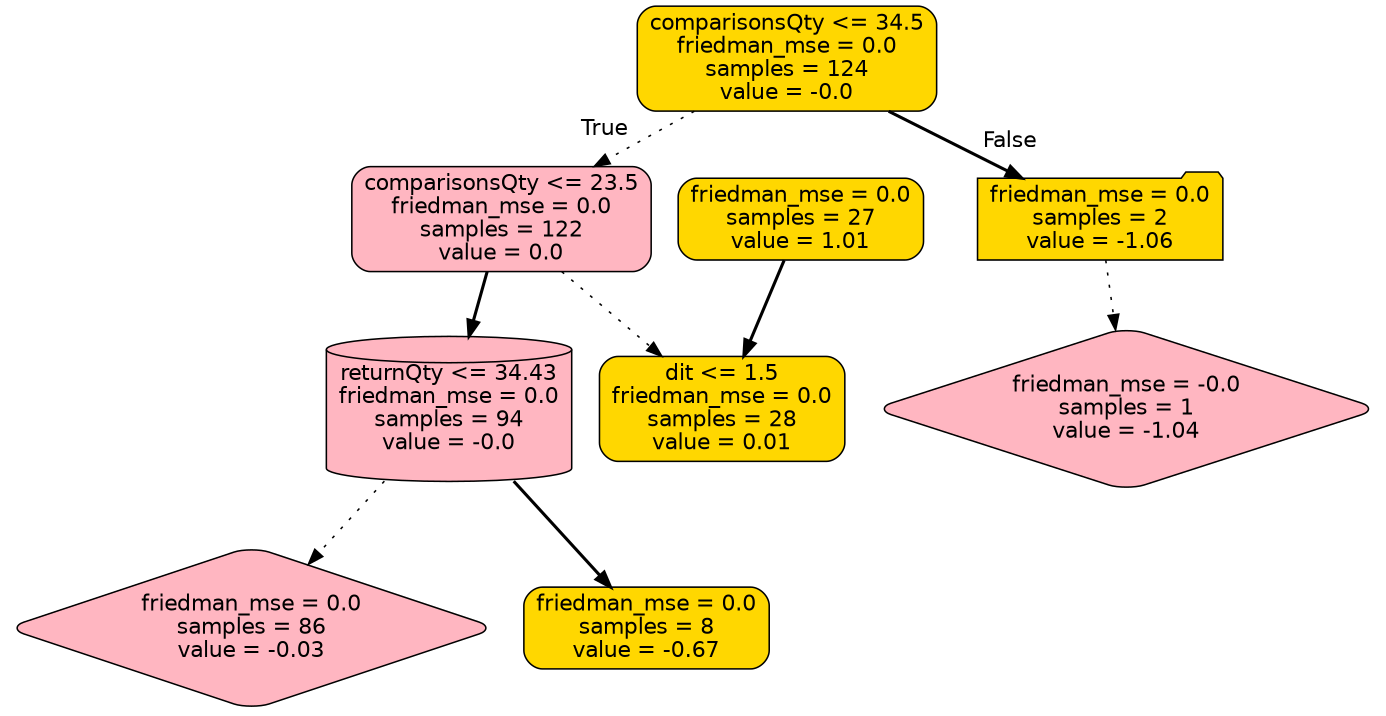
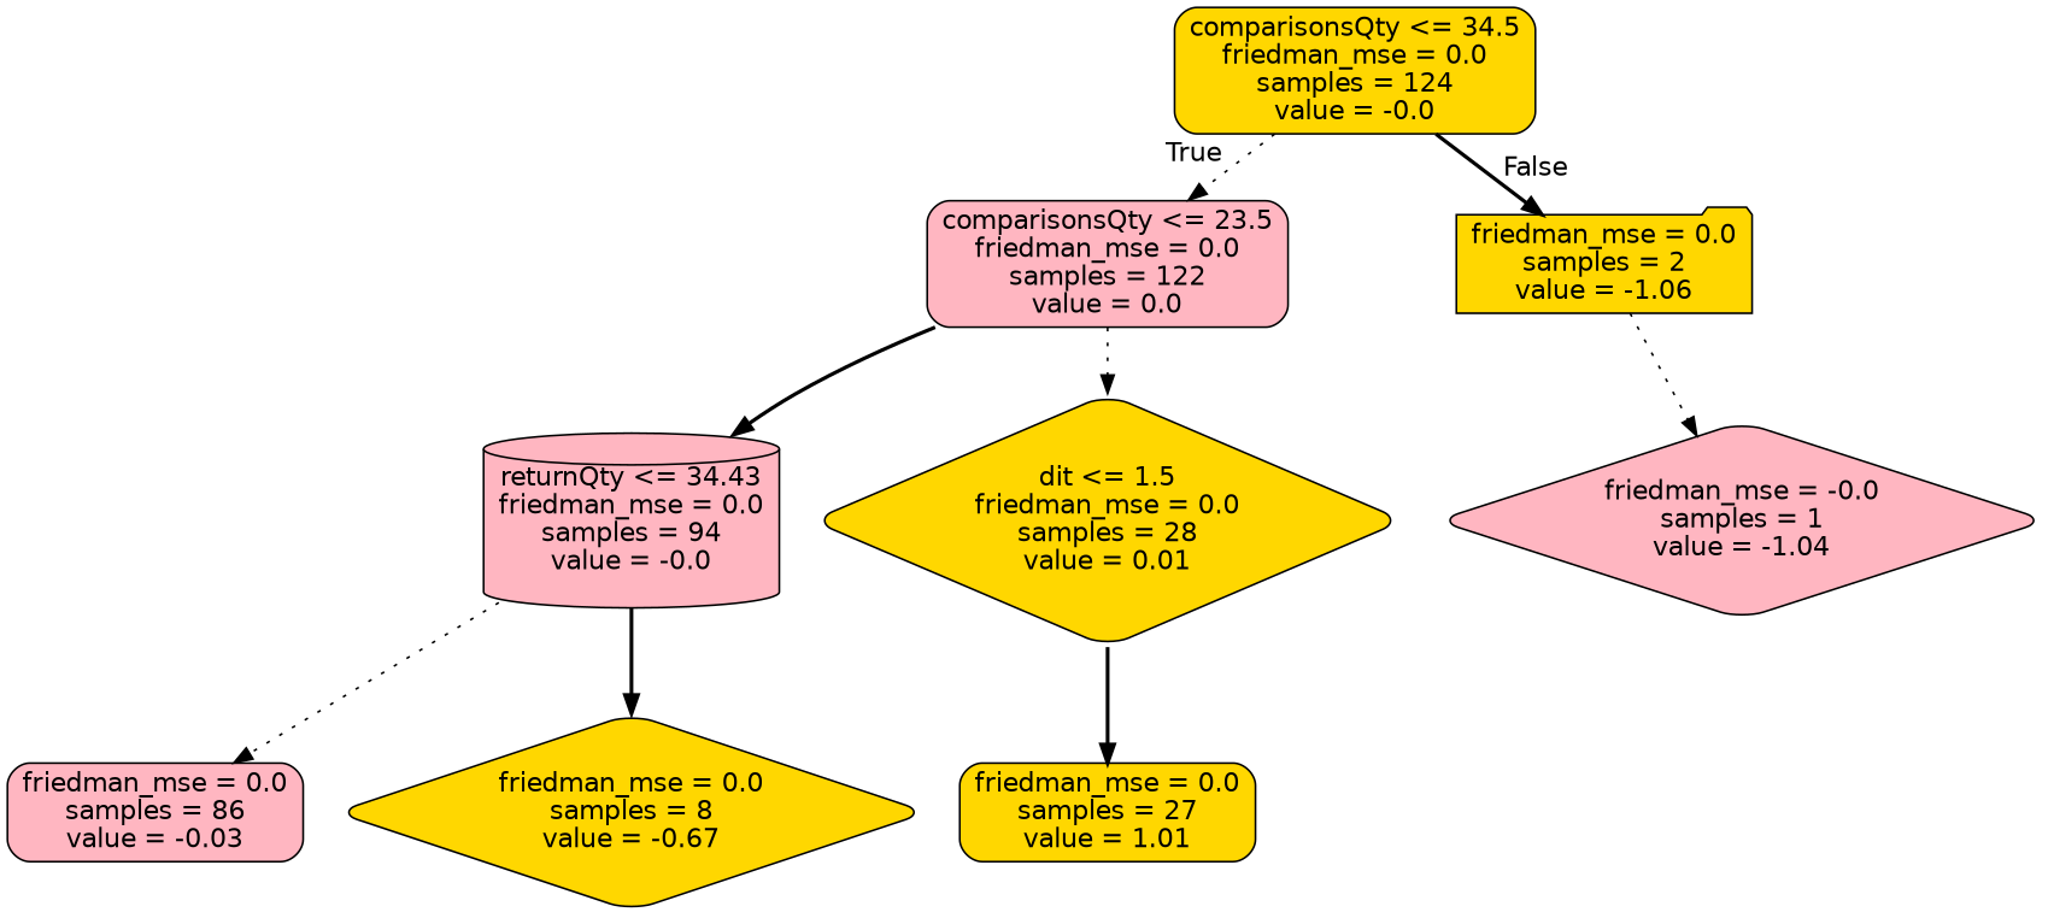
  digraph {
    node [color=black fillcolor=gold fontname=helvetica shape=box style="filled, rounded"]
    edge [fontname=helvetica style=dotted]
    n1 [label="comparisonsQty <= 34.5\nfriedman_mse = 0.0\nsamples = 124\nvalue = -0.0"]
    n2 [fillcolor=lightpink label="comparisonsQty <= 23.5\nfriedman_mse = 0.0\nsamples = 122\nvalue = 0.0"]
    n3 [label="friedman_mse = 0.0\nsamples = 2\nvalue = -1.06" shape=folder]
    n4 [fillcolor=lightpink label="returnQty <= 34.43\nfriedman_mse = 0.0\nsamples = 94\nvalue = -0.0" shape=cylinder]
-   n5 [label="dit <= 1.5\nfriedman_mse = 0.0\nsamples = 28\nvalue = 0.01"]
+   n5 [label="dit <= 1.5\nfriedman_mse = 0.0\nsamples = 28\nvalue = 0.01" shape=diamond]
    n6 [fillcolor=lightpink label="friedman_mse = -0.0\nsamples = 1\nvalue = -1.04" shape=diamond]
-   n7 [fillcolor=lightpink label="friedman_mse = 0.0\nsamples = 86\nvalue = -0.03" shape=diamond]
-   n8 [label="friedman_mse = 0.0\nsamples = 8\nvalue = -0.67"]
+   n7 [fillcolor=lightpink label="friedman_mse = 0.0\nsamples = 86\nvalue = -0.03"]
+   n8 [label="friedman_mse = 0.0\nsamples = 8\nvalue = -0.67" shape=diamond]
    n9 [label="friedman_mse = 0.0\nsamples = 27\nvalue = 1.01"]
    n1 -> n2 [headlabel=True labelangle=45 labeldistance=2.5]
    n1 -> n3 [headlabel=False labelangle=-45 labeldistance=2.5 style=bold]
    n2 -> n4 [style=bold]
    n2 -> n5
    n3 -> n6
    n4 -> n7
    n4 -> n8 [style=bold]
-   n9 -> n5 [style=bold]
+   n5 -> n9 [style=bold]
  }
